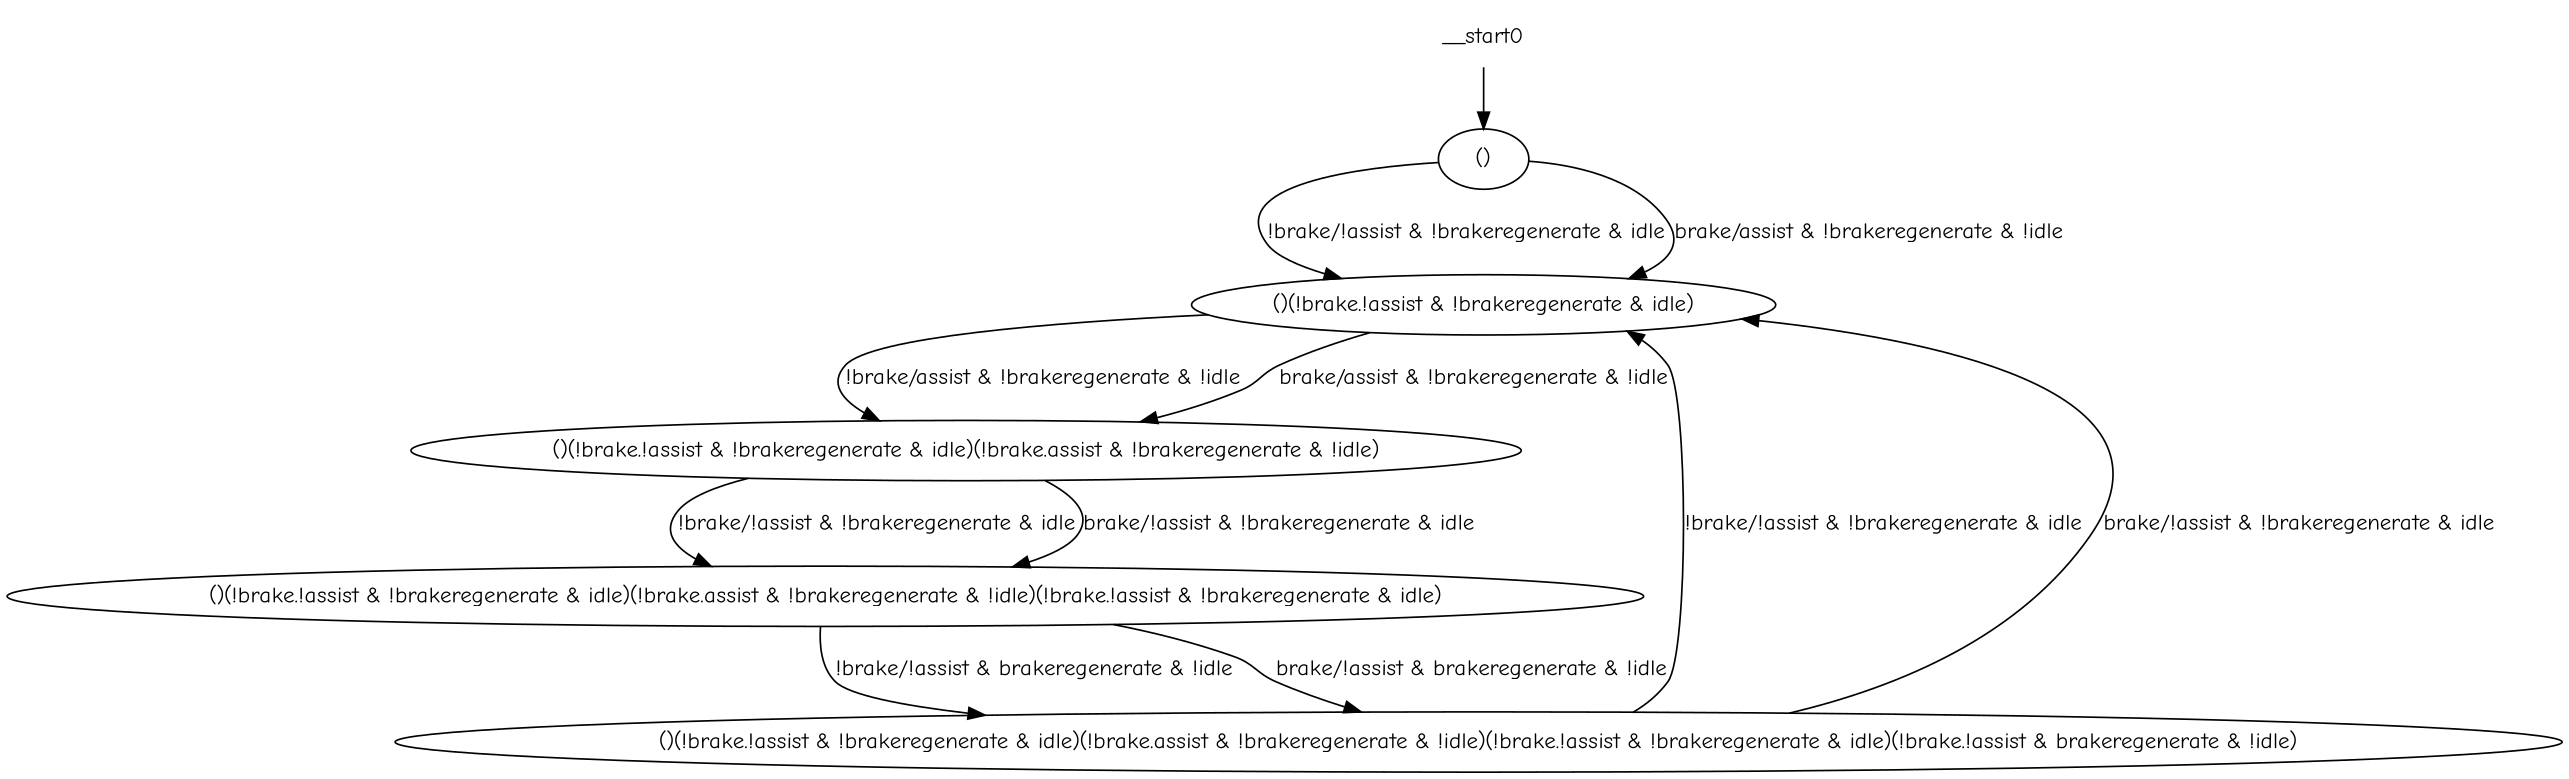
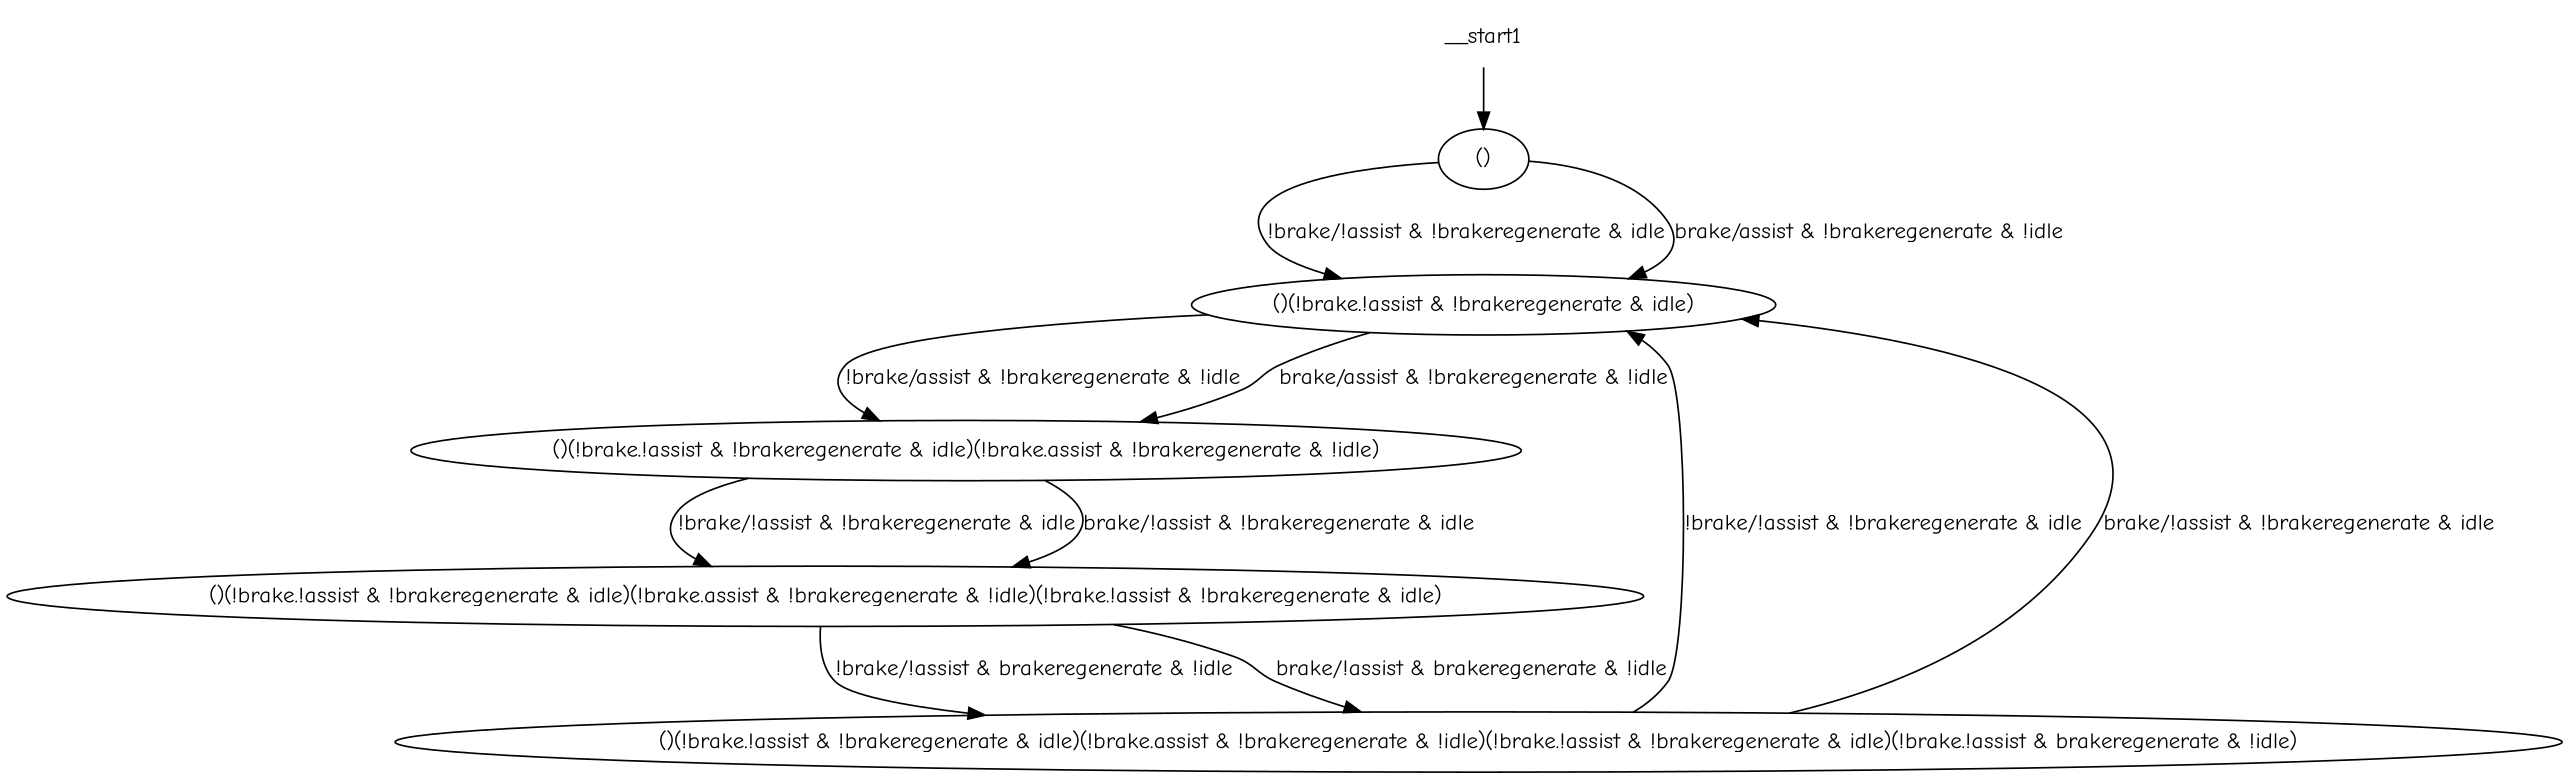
  digraph {
    fontname="Comic Neue"
    node [fontname="Comic Neue"]
    edge [fontname="Comic Neue"]
    n1 [label="()"]
    n2 [label="()(!brake.!assist & !brakeregenerate & idle)"]
    n3 [label="()(!brake.!assist & !brakeregenerate & idle)(!brake.assist & !brakeregenerate & !idle)"]
    n4 [label="()(!brake.!assist & !brakeregenerate & idle)(!brake.assist & !brakeregenerate & !idle)(!brake.!assist & !brakeregenerate & idle)"]
    n5 [label="()(!brake.!assist & !brakeregenerate & idle)(!brake.assist & !brakeregenerate & !idle)(!brake.!assist & !brakeregenerate & idle)(!brake.!assist & brakeregenerate & !idle)"]
-   __start0 [shape=none]
+   __start0 [shape=none label=__start1]
    n1 -> n2 [label="!brake/!assist & !brakeregenerate & idle"]
    n1 -> n2 [label="brake/assist & !brakeregenerate & !idle"]
    n2 -> n3 [label="!brake/assist & !brakeregenerate & !idle"]
    n2 -> n3 [label="brake/assist & !brakeregenerate & !idle"]
    n3 -> n4 [label="!brake/!assist & !brakeregenerate & idle"]
    n3 -> n4 [label="brake/!assist & !brakeregenerate & idle"]
    n4 -> n5 [label="!brake/!assist & brakeregenerate & !idle"]
    n4 -> n5 [label="brake/!assist & brakeregenerate & !idle"]
    n5 -> n2 [label="!brake/!assist & !brakeregenerate & idle"]
    n5 -> n2 [label="brake/!assist & !brakeregenerate & idle"]
    __start0 -> n1
  }
